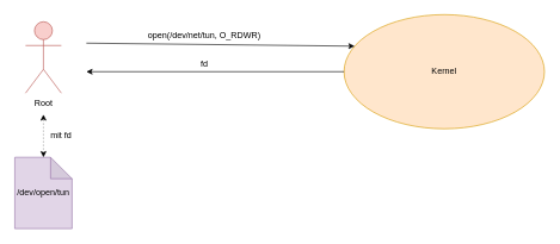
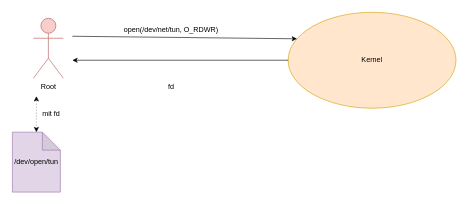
  <mxCell id="0" />
  <mxCell id="1" parent="0" />
- <mxCell id="2" value="Root" style="shape=umlActor;verticalLabelPosition=bottom;labelBackgroundColor=#ffffff;verticalAlign=top;html=1;outlineConnect=0;fillColor=#f8cecc;strokeColor=#b85450;" vertex="1" parent="1"><mxGeometry x="35" y="30" width="50" height="100" as="geometry" /></mxCell>
+ <mxCell id="2" value="Root" style="shape=umlActor;verticalLabelPosition=bottom;labelBackgroundColor=#ffffff;verticalAlign=top;html=1;outlineConnect=0;fillColor=#f8cecc;strokeColor=#b85450;" vertex="1" parent="1"><mxGeometry x="55" y="30" width="50" height="100" as="geometry" /></mxCell>
  <mxCell id="3" value="Kernel" style="ellipse;whiteSpace=wrap;html=1;fillColor=#ffe6cc;strokeColor=#d79b00;" vertex="1" parent="1"><mxGeometry x="480" y="20" width="280" height="160" as="geometry" /></mxCell>
  <mxCell id="4" value="" style="endArrow=classic;html=1;entryX=0;entryY=0.25;entryDx=0;entryDy=0;" edge="1" parent="1" target="3"><mxGeometry width="50" height="50" relative="1" as="geometry"><mxPoint x="120" y="60" as="sourcePoint" /><mxPoint x="440" y="80" as="targetPoint" /></mxGeometry></mxCell>
  <mxCell id="5" value="open(/dev/net/tun, O_RDWR)" style="text;html=1;strokeColor=none;fillColor=none;align=center;verticalAlign=middle;whiteSpace=wrap;rounded=0;rotation=0;" vertex="1" parent="1"><mxGeometry x="170" y="40" width="230" height="20" as="geometry" /></mxCell>
  <mxCell id="6" value="" style="endArrow=classic;html=1;exitX=0;exitY=0.5;exitDx=0;exitDy=0;" edge="1" parent="1" source="3"><mxGeometry width="50" height="50" relative="1" as="geometry"><mxPoint x="400" y="320" as="sourcePoint" /><mxPoint x="120" y="100" as="targetPoint" /></mxGeometry></mxCell>
- <mxCell id="7" value="fd" style="text;html=1;strokeColor=none;fillColor=none;align=center;verticalAlign=middle;whiteSpace=wrap;rounded=0;" vertex="1" parent="1"><mxGeometry x="265" y="80" width="40" height="20" as="geometry" /></mxCell>
+ <mxCell id="7" value="fd" style="text;html=1;strokeColor=none;fillColor=none;align=center;verticalAlign=middle;whiteSpace=wrap;rounded=0;" vertex="1" parent="1"><mxGeometry x="265" y="135" width="40" height="20" as="geometry" /></mxCell>
  <mxCell id="8" value="/dev/open/tun" style="shape=note;whiteSpace=wrap;html=1;backgroundOutline=1;darkOpacity=0.05;fillColor=#e1d5e7;strokeColor=#9673a6;" vertex="1" parent="1"><mxGeometry x="20" y="220" width="80" height="100" as="geometry" /></mxCell>
  <mxCell id="9" value="" style="endArrow=classic;startArrow=classic;html=1;exitX=0.5;exitY=0;exitDx=0;exitDy=0;exitPerimeter=0;dashed=1;dashPattern=1 4;" edge="1" parent="1" source="8"><mxGeometry width="50" height="50" relative="1" as="geometry"><mxPoint x="400" y="200" as="sourcePoint" /><mxPoint x="60" y="160" as="targetPoint" /></mxGeometry></mxCell>
  <mxCell id="10" value="mit fd" style="text;html=1;strokeColor=none;fillColor=none;align=center;verticalAlign=middle;whiteSpace=wrap;rounded=0;rotation=0;" vertex="1" parent="1"><mxGeometry x="60" y="180" width="50" height="20" as="geometry" /></mxCell>
